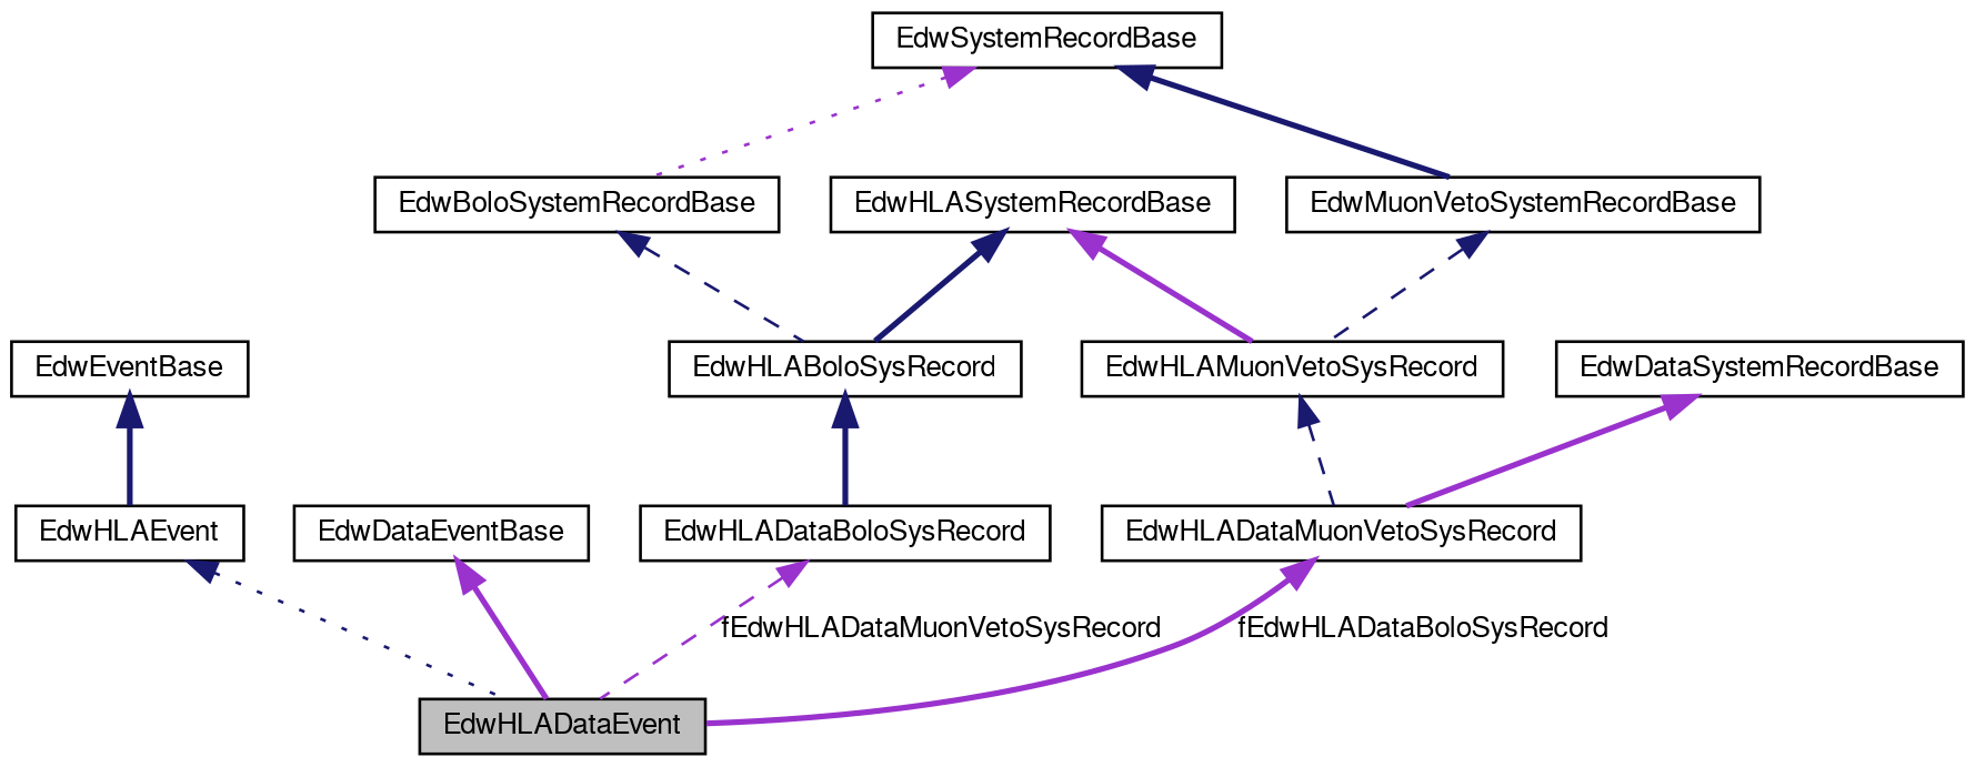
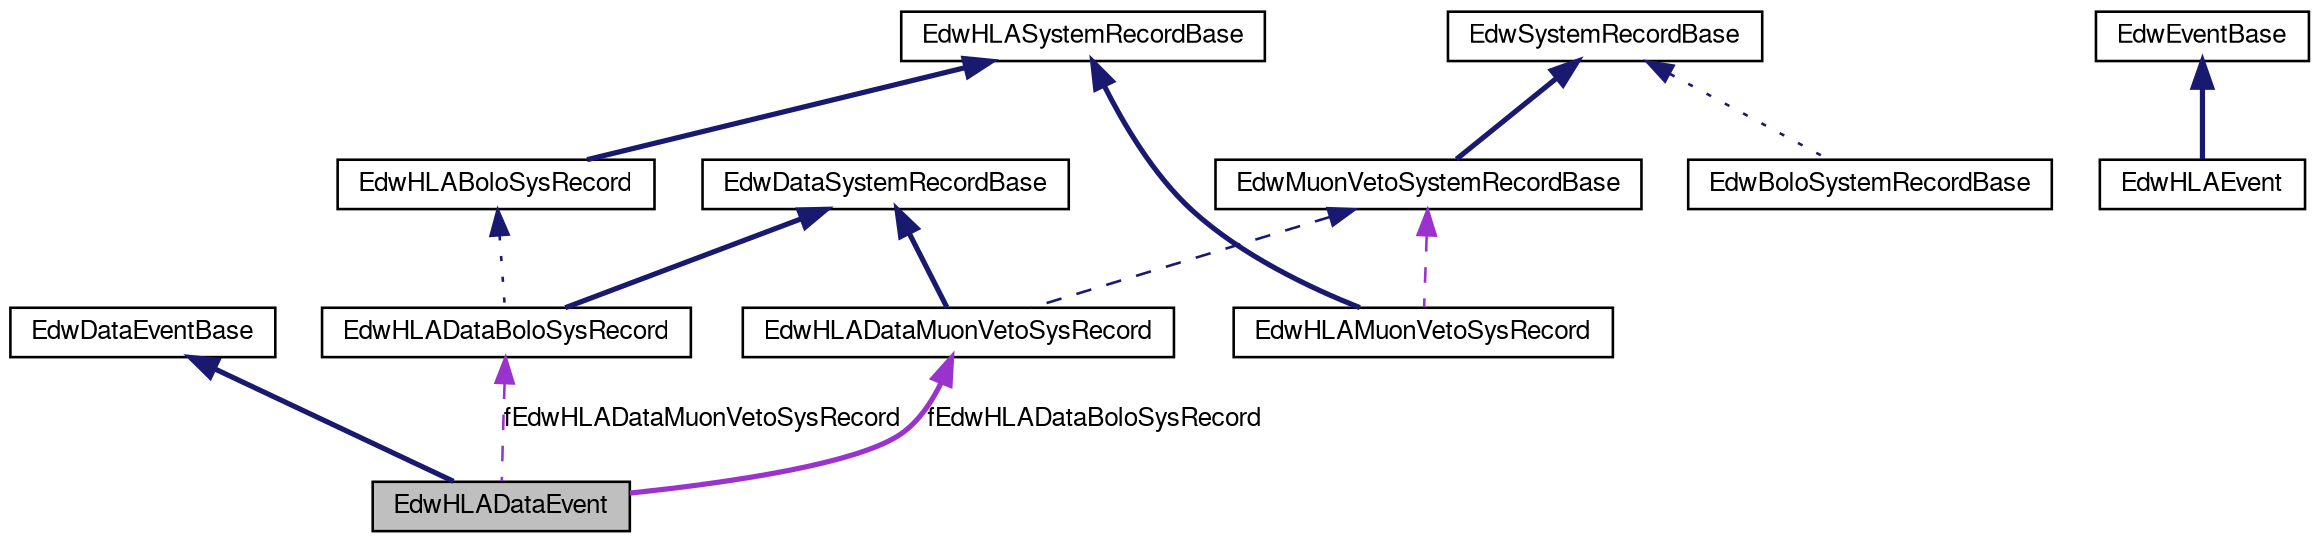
  digraph {
    node [color=black fillcolor=white fontname=FreeSans fontsize=10 shape=record style=filled]
    edge [color=midnightblue dir=back fontname=FreeSans fontsize=10 labelfontname=FreeSans labelfontsize=10 style=bold]
    n1 [fillcolor=grey75 fontcolor=black height=0.2 label=EdwHLADataEvent width=0.4]
    n2 [height=0.2 label=EdwHLAEvent width=0.4]
    n3 [height=0.2 label=EdwEventBase width=0.4]
    n4 [height=0.2 label=EdwDataEventBase width=0.4]
    n5 [height=0.2 label=EdwHLADataBoloSysRecord width=0.4]
    n6 [height=0.2 label=EdwHLABoloSysRecord width=0.4]
    n7 [height=0.2 label=EdwBoloSystemRecordBase width=0.4]
    n8 [height=0.2 label=EdwSystemRecordBase width=0.4]
    n9 [height=0.2 label=EdwMuonVetoSystemRecordBase width=0.4]
    n10 [height=0.2 label=EdwHLAMuonVetoSysRecord width=0.4]
    n11 [height=0.2 label=EdwHLASystemRecordBase width=0.4]
    n12 [height=0.2 label=EdwHLADataMuonVetoSysRecord width=0.4]
    n13 [height=0.2 label=EdwDataSystemRecordBase width=0.4]
-   n2 -> n1 [style=dotted]
    n3 -> n2
-   n4 -> n1 [color=darkorchid3]
+   n4 -> n1
    n5 -> n1 [color=darkorchid3 label=fEdwHLADataMuonVetoSysRecord style=dashed]
-   n6 -> n5
-   n7 -> n6 [style=dashed]
-   n8 -> n7 [color=darkorchid3 style=dotted]
+   n6 -> n5 [style=dotted]
+   n8 -> n7 [style=dotted]
    n8 -> n9
-   n9 -> n10 [style=dashed]
-   n10 -> n12 [style=dashed]
+   n9 -> n10 [color=darkorchid3 style=dashed]
+   n9 -> n12 [style=dashed]
    n11 -> n6
-   n11 -> n10 [color=darkorchid3]
+   n11 -> n10
    n12 -> n1 [color=darkorchid3 label=fEdwHLADataBoloSysRecord]
-   n13 -> n12 [color=darkorchid3]
+   n13 -> n5
+   n13 -> n12
  }
